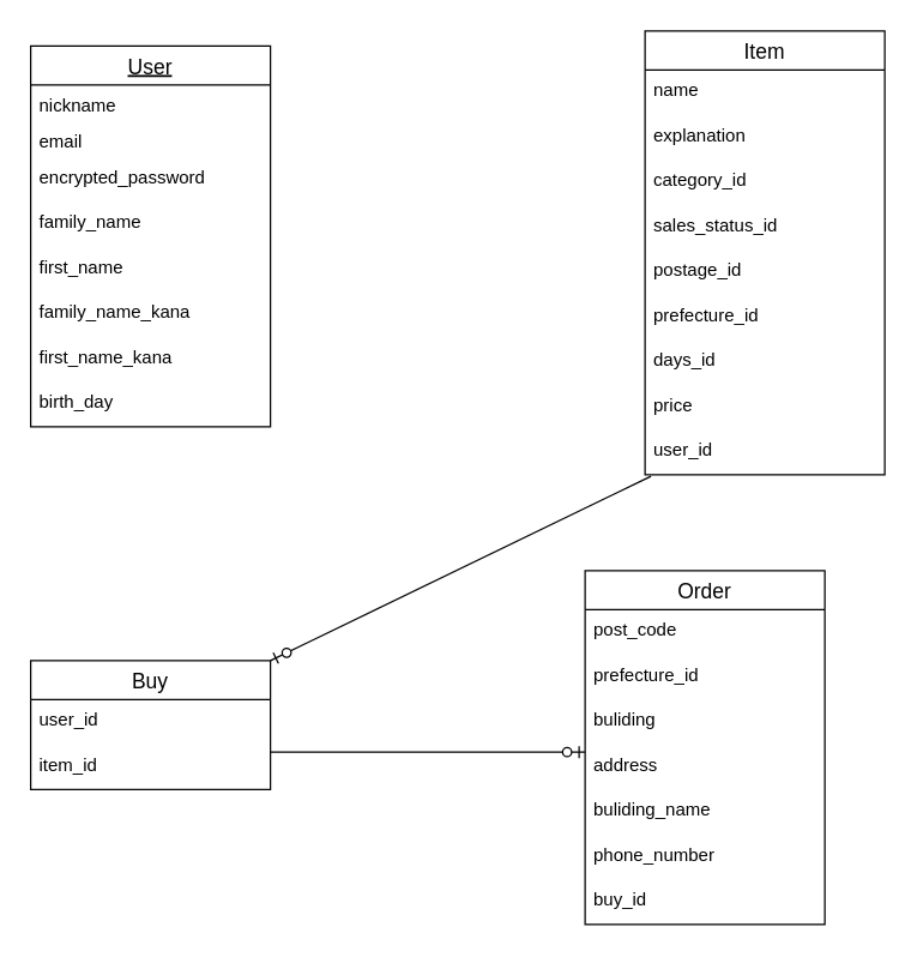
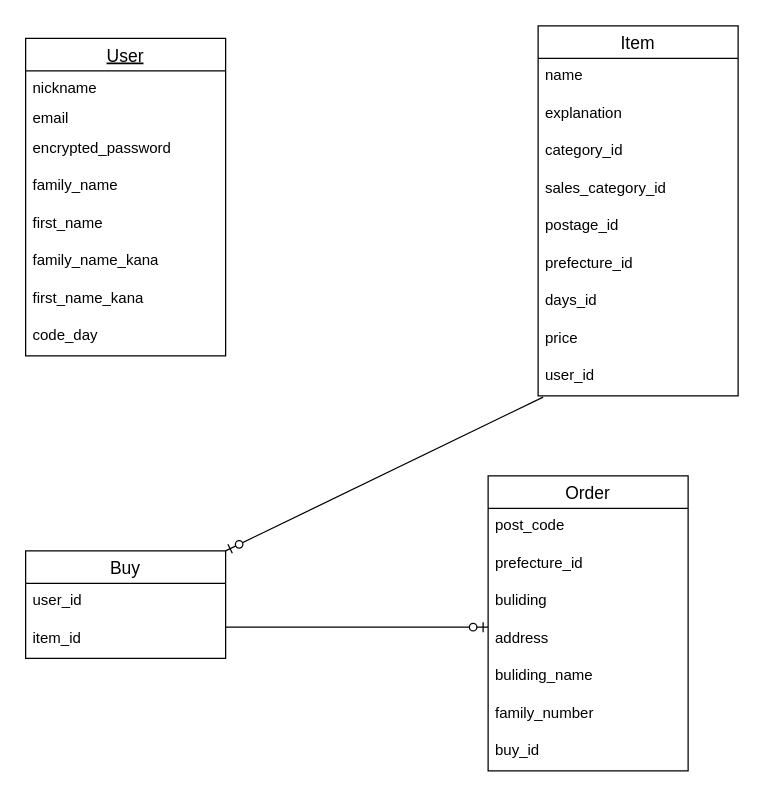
  <mxCell id="0" />
  <mxCell id="1" parent="0" />
  <mxCell id="2" value="User" style="swimlane;fontStyle=4;childLayout=stackLayout;horizontal=1;startSize=26;horizontalStack=0;resizeParent=1;resizeParentMax=0;resizeLast=0;collapsible=1;marginBottom=0;align=center;fontSize=14;" vertex="1" parent="1"><mxGeometry x="20" y="30" width="160" height="254" as="geometry" /></mxCell>
  <mxCell id="3" value="nickname" style="text;strokeColor=none;fillColor=none;spacingLeft=4;spacingRight=4;overflow=hidden;rotatable=0;points=[[0,0.5],[1,0.5]];portConstraint=eastwest;fontSize=12;labelBackgroundColor=default;" vertex="1" parent="2"><mxGeometry y="26" width="160" height="24" as="geometry" /></mxCell>
  <mxCell id="4" value="email" style="text;strokeColor=none;fillColor=none;spacingLeft=4;spacingRight=4;overflow=hidden;rotatable=0;points=[[0,0.5],[1,0.5]];portConstraint=eastwest;fontSize=12;" vertex="1" parent="2"><mxGeometry y="50" width="160" height="24" as="geometry" /></mxCell>
  <mxCell id="5" value="encrypted_password" style="text;strokeColor=none;fillColor=none;spacingLeft=4;spacingRight=4;overflow=hidden;rotatable=0;points=[[0,0.5],[1,0.5]];portConstraint=eastwest;fontSize=12;" vertex="1" parent="2"><mxGeometry y="74" width="160" height="30" as="geometry" /></mxCell>
  <mxCell id="6" value="family_name" style="text;strokeColor=none;fillColor=none;spacingLeft=4;spacingRight=4;overflow=hidden;rotatable=0;points=[[0,0.5],[1,0.5]];portConstraint=eastwest;fontSize=12;" vertex="1" parent="2"><mxGeometry y="104" width="160" height="30" as="geometry" /></mxCell>
  <mxCell id="7" value="first_name" style="text;strokeColor=none;fillColor=none;spacingLeft=4;spacingRight=4;overflow=hidden;rotatable=0;points=[[0,0.5],[1,0.5]];portConstraint=eastwest;fontSize=12;" vertex="1" parent="2"><mxGeometry y="134" width="160" height="30" as="geometry" /></mxCell>
  <mxCell id="8" value="family_name_kana" style="text;strokeColor=none;fillColor=none;spacingLeft=4;spacingRight=4;overflow=hidden;rotatable=0;points=[[0,0.5],[1,0.5]];portConstraint=eastwest;fontSize=12;" vertex="1" parent="2"><mxGeometry y="164" width="160" height="30" as="geometry" /></mxCell>
  <mxCell id="9" value="first_name_kana" style="text;strokeColor=none;fillColor=none;spacingLeft=4;spacingRight=4;overflow=hidden;rotatable=0;points=[[0,0.5],[1,0.5]];portConstraint=eastwest;fontSize=12;" vertex="1" parent="2"><mxGeometry y="194" width="160" height="30" as="geometry" /></mxCell>
- <mxCell id="10" value="birth_day" style="text;strokeColor=none;fillColor=none;spacingLeft=4;spacingRight=4;overflow=hidden;rotatable=0;points=[[0,0.5],[1,0.5]];portConstraint=eastwest;fontSize=12;" vertex="1" parent="2"><mxGeometry y="224" width="160" height="30" as="geometry" /></mxCell>
+ <mxCell id="10" value="code_day" style="text;strokeColor=none;fillColor=none;spacingLeft=4;spacingRight=4;overflow=hidden;rotatable=0;points=[[0,0.5],[1,0.5]];portConstraint=eastwest;fontSize=12;" vertex="1" parent="2"><mxGeometry y="224" width="160" height="30" as="geometry" /></mxCell>
  <mxCell id="11" value="Item" style="swimlane;fontStyle=0;childLayout=stackLayout;horizontal=1;startSize=26;horizontalStack=0;resizeParent=1;resizeParentMax=0;resizeLast=0;collapsible=1;marginBottom=0;align=center;fontSize=14;labelBackgroundColor=default;labelBorderColor=none;strokeColor=default;" vertex="1" parent="1"><mxGeometry x="430" y="20" width="160" height="296" as="geometry" /></mxCell>
  <mxCell id="12" value="name" style="text;strokeColor=none;fillColor=none;spacingLeft=4;spacingRight=4;overflow=hidden;rotatable=0;points=[[0,0.5],[1,0.5]];portConstraint=eastwest;fontSize=12;labelBackgroundColor=default;labelBorderColor=none;" vertex="1" parent="11"><mxGeometry y="26" width="160" height="30" as="geometry" /></mxCell>
  <mxCell id="13" value="explanation" style="text;strokeColor=none;fillColor=none;spacingLeft=4;spacingRight=4;overflow=hidden;rotatable=0;points=[[0,0.5],[1,0.5]];portConstraint=eastwest;fontSize=12;labelBackgroundColor=default;labelBorderColor=none;" vertex="1" parent="11"><mxGeometry y="56" width="160" height="30" as="geometry" /></mxCell>
  <mxCell id="14" value="category_id" style="text;strokeColor=none;fillColor=none;spacingLeft=4;spacingRight=4;overflow=hidden;rotatable=0;points=[[0,0.5],[1,0.5]];portConstraint=eastwest;fontSize=12;labelBackgroundColor=default;labelBorderColor=none;" vertex="1" parent="11"><mxGeometry y="86" width="160" height="30" as="geometry" /></mxCell>
- <mxCell id="15" value="sales_status_id" style="text;strokeColor=none;fillColor=none;spacingLeft=4;spacingRight=4;overflow=hidden;rotatable=0;points=[[0,0.5],[1,0.5]];portConstraint=eastwest;fontSize=12;labelBackgroundColor=default;labelBorderColor=none;" vertex="1" parent="11"><mxGeometry y="116" width="160" height="30" as="geometry" /></mxCell>
+ <mxCell id="15" value="sales_category_id" style="text;strokeColor=none;fillColor=none;spacingLeft=4;spacingRight=4;overflow=hidden;rotatable=0;points=[[0,0.5],[1,0.5]];portConstraint=eastwest;fontSize=12;labelBackgroundColor=default;labelBorderColor=none;" vertex="1" parent="11"><mxGeometry y="116" width="160" height="30" as="geometry" /></mxCell>
  <mxCell id="16" value="postage_id" style="text;strokeColor=none;fillColor=none;spacingLeft=4;spacingRight=4;overflow=hidden;rotatable=0;points=[[0,0.5],[1,0.5]];portConstraint=eastwest;fontSize=12;labelBackgroundColor=default;labelBorderColor=none;" vertex="1" parent="11"><mxGeometry y="146" width="160" height="30" as="geometry" /></mxCell>
  <mxCell id="17" value="prefecture_id" style="text;strokeColor=none;fillColor=none;spacingLeft=4;spacingRight=4;overflow=hidden;rotatable=0;points=[[0,0.5],[1,0.5]];portConstraint=eastwest;fontSize=12;labelBackgroundColor=default;labelBorderColor=none;" vertex="1" parent="11"><mxGeometry y="176" width="160" height="30" as="geometry" /></mxCell>
  <mxCell id="18" value="days_id" style="text;strokeColor=none;fillColor=none;spacingLeft=4;spacingRight=4;overflow=hidden;rotatable=0;points=[[0,0.5],[1,0.5]];portConstraint=eastwest;fontSize=12;labelBackgroundColor=default;labelBorderColor=none;" vertex="1" parent="11"><mxGeometry y="206" width="160" height="30" as="geometry" /></mxCell>
  <mxCell id="19" value="price" style="text;strokeColor=none;fillColor=none;spacingLeft=4;spacingRight=4;overflow=hidden;rotatable=0;points=[[0,0.5],[1,0.5]];portConstraint=eastwest;fontSize=12;labelBackgroundColor=default;labelBorderColor=none;" vertex="1" parent="11"><mxGeometry y="236" width="160" height="30" as="geometry" /></mxCell>
  <mxCell id="20" value="user_id" style="text;strokeColor=none;fillColor=none;spacingLeft=4;spacingRight=4;overflow=hidden;rotatable=0;points=[[0,0.5],[1,0.5]];portConstraint=eastwest;fontSize=12;labelBackgroundColor=default;labelBorderColor=none;" vertex="1" parent="11"><mxGeometry y="266" width="160" height="30" as="geometry" /></mxCell>
  <mxCell id="21" value="Buy" style="swimlane;fontStyle=0;childLayout=stackLayout;horizontal=1;startSize=26;horizontalStack=0;resizeParent=1;resizeParentMax=0;resizeLast=0;collapsible=1;marginBottom=0;align=center;fontSize=14;labelBackgroundColor=default;labelBorderColor=none;strokeColor=default;" vertex="1" parent="1"><mxGeometry x="20" y="440" width="160" height="86" as="geometry" /></mxCell>
  <mxCell id="22" value="user_id" style="text;strokeColor=none;fillColor=none;spacingLeft=4;spacingRight=4;overflow=hidden;rotatable=0;points=[[0,0.5],[1,0.5]];portConstraint=eastwest;fontSize=12;labelBackgroundColor=default;labelBorderColor=none;" vertex="1" parent="21"><mxGeometry y="26" width="160" height="30" as="geometry" /></mxCell>
  <mxCell id="23" value="item_id" style="text;strokeColor=none;fillColor=none;spacingLeft=4;spacingRight=4;overflow=hidden;rotatable=0;points=[[0,0.5],[1,0.5]];portConstraint=eastwest;fontSize=12;labelBackgroundColor=default;labelBorderColor=none;" vertex="1" parent="21"><mxGeometry y="56" width="160" height="30" as="geometry" /></mxCell>
  <mxCell id="24" value="" style="fontSize=12;html=1;endArrow=ERzeroToOne;endFill=1;exitX=0.025;exitY=1.033;exitDx=0;exitDy=0;exitPerimeter=0;entryX=1;entryY=0;entryDx=0;entryDy=0;" edge="1" parent="1" source="20" target="21"><mxGeometry width="100" height="100" relative="1" as="geometry"><mxPoint x="250" y="560" as="sourcePoint" /><mxPoint x="170" y="660" as="targetPoint" /></mxGeometry></mxCell>
  <mxCell id="25" value="Order" style="swimlane;fontStyle=0;childLayout=stackLayout;horizontal=1;startSize=26;horizontalStack=0;resizeParent=1;resizeParentMax=0;resizeLast=0;collapsible=1;marginBottom=0;align=center;fontSize=14;labelBackgroundColor=default;labelBorderColor=none;strokeColor=default;" vertex="1" parent="1"><mxGeometry x="390" y="380" width="160" height="236" as="geometry" /></mxCell>
  <mxCell id="26" value="post_code" style="text;strokeColor=none;fillColor=none;spacingLeft=4;spacingRight=4;overflow=hidden;rotatable=0;points=[[0,0.5],[1,0.5]];portConstraint=eastwest;fontSize=12;labelBackgroundColor=none;labelBorderColor=none;" vertex="1" parent="25"><mxGeometry y="26" width="160" height="30" as="geometry" /></mxCell>
  <mxCell id="27" value="prefecture_id" style="text;strokeColor=none;fillColor=none;spacingLeft=4;spacingRight=4;overflow=hidden;rotatable=0;points=[[0,0.5],[1,0.5]];portConstraint=eastwest;fontSize=12;labelBackgroundColor=default;labelBorderColor=none;" vertex="1" parent="25"><mxGeometry y="56" width="160" height="30" as="geometry" /></mxCell>
  <mxCell id="28" value="buliding" style="text;strokeColor=none;fillColor=none;spacingLeft=4;spacingRight=4;overflow=hidden;rotatable=0;points=[[0,0.5],[1,0.5]];portConstraint=eastwest;fontSize=12;labelBackgroundColor=default;labelBorderColor=none;" vertex="1" parent="25"><mxGeometry y="86" width="160" height="30" as="geometry" /></mxCell>
  <mxCell id="29" value="address" style="text;strokeColor=none;fillColor=none;spacingLeft=4;spacingRight=4;overflow=hidden;rotatable=0;points=[[0,0.5],[1,0.5]];portConstraint=eastwest;fontSize=12;labelBackgroundColor=default;labelBorderColor=none;" vertex="1" parent="25"><mxGeometry y="116" width="160" height="30" as="geometry" /></mxCell>
  <mxCell id="30" value="buliding_name" style="text;strokeColor=none;fillColor=none;spacingLeft=4;spacingRight=4;overflow=hidden;rotatable=0;points=[[0,0.5],[1,0.5]];portConstraint=eastwest;fontSize=12;labelBackgroundColor=default;labelBorderColor=none;" vertex="1" parent="25"><mxGeometry y="146" width="160" height="30" as="geometry" /></mxCell>
- <mxCell id="31" value="phone_number" style="text;strokeColor=none;fillColor=none;spacingLeft=4;spacingRight=4;overflow=hidden;rotatable=0;points=[[0,0.5],[1,0.5]];portConstraint=eastwest;fontSize=12;labelBackgroundColor=default;labelBorderColor=none;" vertex="1" parent="25"><mxGeometry y="176" width="160" height="30" as="geometry" /></mxCell>
+ <mxCell id="31" value="family_number" style="text;strokeColor=none;fillColor=none;spacingLeft=4;spacingRight=4;overflow=hidden;rotatable=0;points=[[0,0.5],[1,0.5]];portConstraint=eastwest;fontSize=12;labelBackgroundColor=default;labelBorderColor=none;" vertex="1" parent="25"><mxGeometry y="176" width="160" height="30" as="geometry" /></mxCell>
  <mxCell id="32" value="buy_id" style="text;strokeColor=none;fillColor=none;spacingLeft=4;spacingRight=4;overflow=hidden;rotatable=0;points=[[0,0.5],[1,0.5]];portConstraint=eastwest;fontSize=12;labelBackgroundColor=default;labelBorderColor=none;" vertex="1" parent="25"><mxGeometry y="206" width="160" height="30" as="geometry" /></mxCell>
  <mxCell id="33" value="" style="fontSize=12;html=1;endArrow=ERzeroToOne;endFill=1;" edge="1" parent="1"><mxGeometry width="100" height="100" relative="1" as="geometry"><mxPoint x="180" y="501" as="sourcePoint" /><mxPoint x="390" y="501" as="targetPoint" /></mxGeometry></mxCell>
